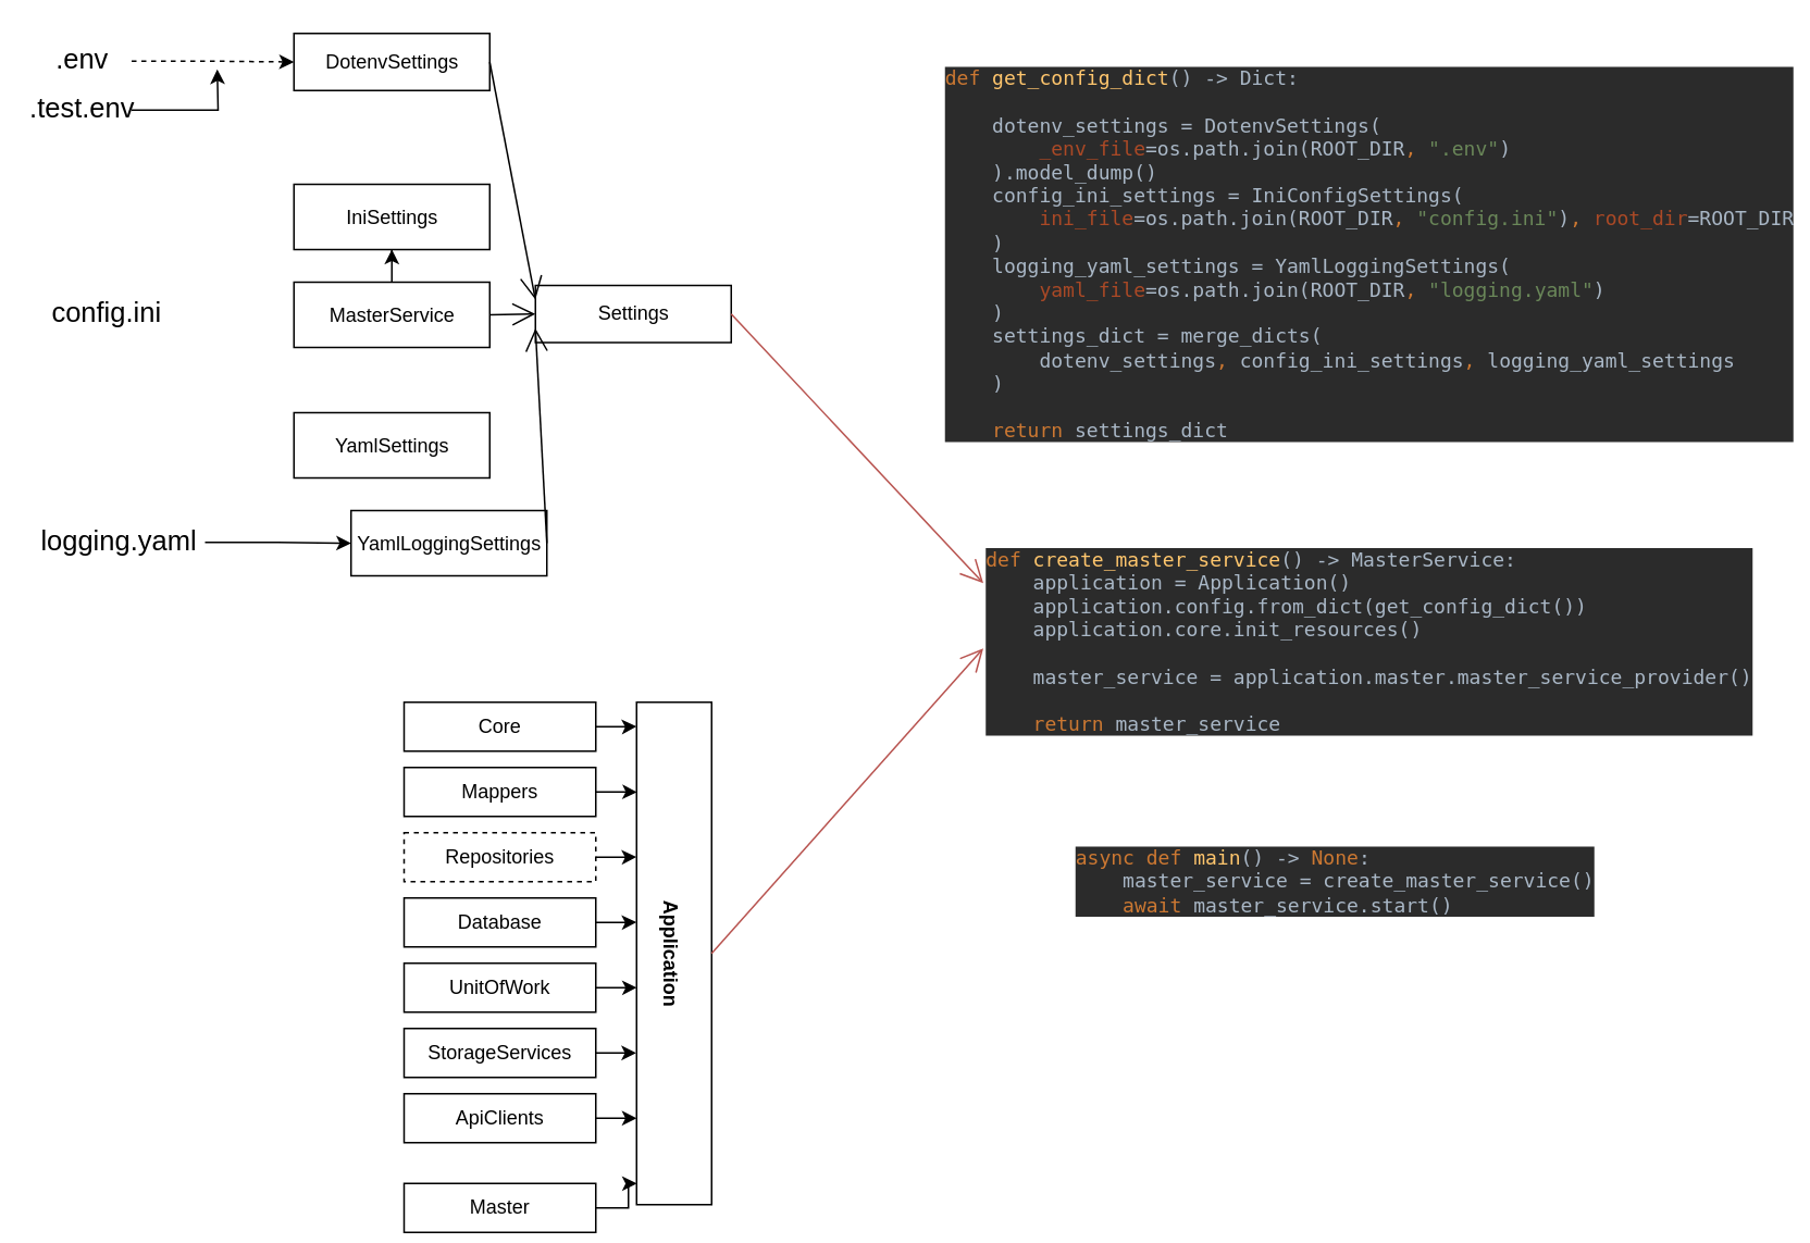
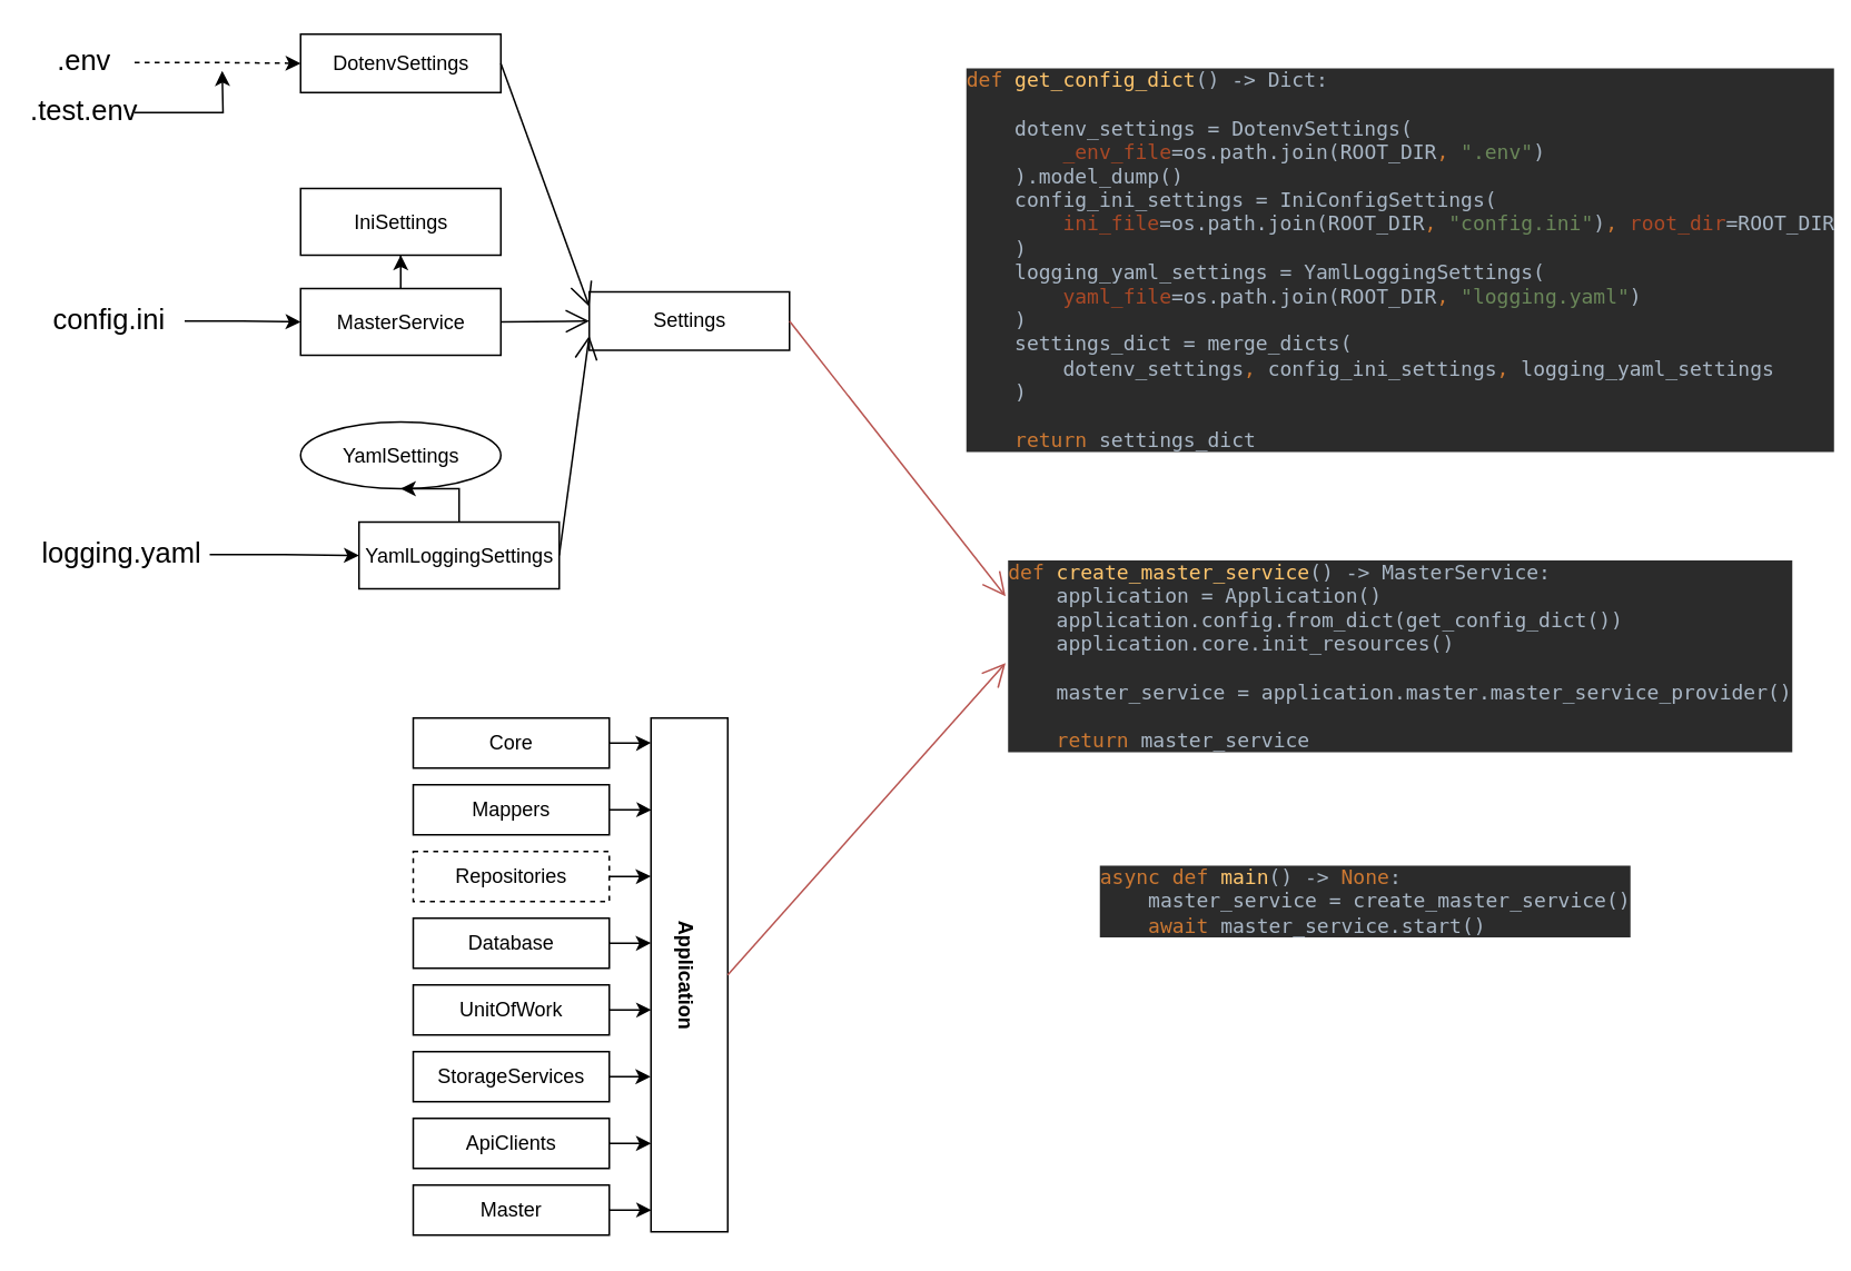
  <mxCell id="0" />
  <mxCell id="1" parent="0" />
  <mxCell id="2" style="edgeStyle=orthogonalEdgeStyle;rounded=0;orthogonalLoop=1;jettySize=auto;html=1;entryX=0;entryY=0.5;entryDx=0;entryDy=0;dashed=1;" edge="1" parent="1" source="3" target="10"><mxGeometry relative="1" as="geometry" /></mxCell>
  <mxCell id="3" value="&lt;font style=&quot;font-size: 17px;&quot;&gt;.env&lt;/font&gt;" style="text;html=1;strokeColor=none;fillColor=none;align=center;verticalAlign=middle;whiteSpace=wrap;rounded=0;" vertex="1" parent="1"><mxGeometry x="20" y="22" width="60" height="30" as="geometry" /></mxCell>
+ <mxCell id="4" style="edgeStyle=orthogonalEdgeStyle;rounded=0;orthogonalLoop=1;jettySize=auto;html=1;entryX=0;entryY=0.5;entryDx=0;entryDy=0;" edge="1" parent="1" source="5" target="13"><mxGeometry relative="1" as="geometry" /></mxCell>
  <mxCell id="5" value="&lt;span style=&quot;font-size: 17px;&quot;&gt;config.ini&lt;/span&gt;" style="text;html=1;strokeColor=none;fillColor=none;align=center;verticalAlign=middle;whiteSpace=wrap;rounded=0;" vertex="1" parent="1"><mxGeometry x="20" y="177" width="90" height="30" as="geometry" /></mxCell>
  <mxCell id="6" style="edgeStyle=orthogonalEdgeStyle;rounded=0;orthogonalLoop=1;jettySize=auto;html=1;" edge="1" parent="1" source="7" target="16"><mxGeometry relative="1" as="geometry" /></mxCell>
  <mxCell id="7" value="&lt;span style=&quot;font-size: 17px;&quot;&gt;logging.yaml&lt;/span&gt;" style="text;html=1;strokeColor=none;fillColor=none;align=center;verticalAlign=middle;whiteSpace=wrap;rounded=0;" vertex="1" parent="1"><mxGeometry x="20" y="317" width="105" height="30" as="geometry" /></mxCell>
  <mxCell id="8" style="edgeStyle=orthogonalEdgeStyle;rounded=0;orthogonalLoop=1;jettySize=auto;html=1;" edge="1" parent="1" source="9"><mxGeometry relative="1" as="geometry"><mxPoint x="132.5" y="42" as="targetPoint" /></mxGeometry></mxCell>
  <mxCell id="9" value="&lt;font style=&quot;font-size: 17px;&quot;&gt;.test.env&lt;/font&gt;" style="text;html=1;strokeColor=none;fillColor=none;align=center;verticalAlign=middle;whiteSpace=wrap;rounded=0;" vertex="1" parent="1"><mxGeometry x="20" y="52" width="60" height="30" as="geometry" /></mxCell>
  <mxCell id="10" value="DotenvSettings" style="rounded=0;whiteSpace=wrap;html=1;" vertex="1" parent="1"><mxGeometry x="179.5" width="120" height="35" as="geometry" y="20" /></mxCell>
  <mxCell id="11" value="IniSettings" style="rounded=0;whiteSpace=wrap;html=1;" vertex="1" parent="1"><mxGeometry x="179.5" y="112.5" width="120" height="40" as="geometry" /></mxCell>
  <mxCell id="12" style="edgeStyle=orthogonalEdgeStyle;rounded=0;orthogonalLoop=1;jettySize=auto;html=1;entryX=0.5;entryY=1;entryDx=0;entryDy=0;" edge="1" parent="1" source="13" target="11"><mxGeometry relative="1" as="geometry" /></mxCell>
  <mxCell id="13" value="MasterService" style="rounded=0;whiteSpace=wrap;html=1;" vertex="1" parent="1"><mxGeometry x="179.5" y="172.5" width="120" height="40" as="geometry" /></mxCell>
- <mxCell id="14" value="YamlSettings" style="rounded=0;whiteSpace=wrap;html=1;" vertex="1" parent="1"><mxGeometry x="179.5" y="252.5" width="120" height="40" as="geometry" /></mxCell>
+ <mxCell id="14" value="YamlSettings" style="ellipse;whiteSpace=wrap;html=1;" vertex="1" parent="1"><mxGeometry x="179.5" y="252.5" width="120" height="40" as="geometry" /></mxCell>
+ <mxCell id="15" style="edgeStyle=orthogonalEdgeStyle;rounded=0;orthogonalLoop=1;jettySize=auto;html=1;entryX=0.5;entryY=1;entryDx=0;entryDy=0;" edge="1" parent="1" source="16" target="14"><mxGeometry relative="1" as="geometry" /></mxCell>
  <mxCell id="16" value="YamlLoggingSettings" style="rounded=0;whiteSpace=wrap;html=1;" vertex="1" parent="1"><mxGeometry x="214.5" y="312.5" width="120" height="40" as="geometry" /></mxCell>
- <mxCell id="17" value="Settings" style="rounded=0;whiteSpace=wrap;html=1;" vertex="1" parent="1"><mxGeometry x="327.5" y="174.5" width="120" height="35" as="geometry" /></mxCell>
+ <mxCell id="17" value="Settings" style="rounded=0;whiteSpace=wrap;html=1;" vertex="1" parent="1"><mxGeometry x="352.5" y="174.5" width="120" height="35" as="geometry" /></mxCell>
  <mxCell id="18" value="" style="endArrow=open;endFill=1;endSize=12;html=1;rounded=0;exitX=1;exitY=0.5;exitDx=0;exitDy=0;entryX=0;entryY=0.25;entryDx=0;entryDy=0;" edge="1" parent="1" source="10" target="17"><mxGeometry width="160" relative="1" as="geometry"><mxPoint x="412.5" y="212" as="sourcePoint" /><mxPoint x="572.5" y="212" as="targetPoint" /></mxGeometry></mxCell>
  <mxCell id="19" value="" style="endArrow=open;endFill=1;endSize=12;html=1;rounded=0;exitX=1;exitY=0.5;exitDx=0;exitDy=0;entryX=0;entryY=0.5;entryDx=0;entryDy=0;" edge="1" parent="1" source="13" target="17"><mxGeometry width="160" relative="1" as="geometry"><mxPoint x="312.5" y="212" as="sourcePoint" /><mxPoint x="472.5" y="212" as="targetPoint" /></mxGeometry></mxCell>
  <mxCell id="20" value="" style="endArrow=open;endFill=1;endSize=12;html=1;rounded=0;exitX=1;exitY=0.5;exitDx=0;exitDy=0;entryX=0;entryY=0.75;entryDx=0;entryDy=0;" edge="1" parent="1" source="16" target="17"><mxGeometry width="160" relative="1" as="geometry"><mxPoint x="332.5" y="332" as="sourcePoint" /><mxPoint x="532.5" y="142" as="targetPoint" /></mxGeometry></mxCell>
  <mxCell id="21" value="&lt;p style=&quot;margin:0px;margin-top:4px;text-align:center;&quot;&gt;&lt;br&gt;&lt;b&gt;Application&lt;/b&gt;&lt;/p&gt;" style="verticalAlign=top;align=left;overflow=fill;fontSize=12;fontFamily=Helvetica;html=1;whiteSpace=wrap;rotation=90;" vertex="1" parent="1"><mxGeometry x="258.5" y="561" width="308" height="46" as="geometry" /></mxCell>
  <mxCell id="22" value="Core" style="html=1;whiteSpace=wrap;" vertex="1" parent="1"><mxGeometry x="247" y="430" width="117.5" height="30" as="geometry" /></mxCell>
  <mxCell id="23" value="Mappers" style="html=1;whiteSpace=wrap;" vertex="1" parent="1"><mxGeometry x="247" y="470" width="117.5" height="30" as="geometry" /></mxCell>
  <mxCell id="24" value="Repositories" style="html=1;whiteSpace=wrap;dashed=1;" vertex="1" parent="1"><mxGeometry x="247" y="510" width="117.5" height="30" as="geometry" /></mxCell>
  <mxCell id="25" value="Database" style="html=1;whiteSpace=wrap;" vertex="1" parent="1"><mxGeometry x="247" y="550" width="117.5" height="30" as="geometry" /></mxCell>
  <mxCell id="26" value="UnitOfWork" style="html=1;whiteSpace=wrap;" vertex="1" parent="1"><mxGeometry x="247" y="590" width="117.5" height="30" as="geometry" /></mxCell>
  <mxCell id="27" value="StorageServices" style="html=1;whiteSpace=wrap;" vertex="1" parent="1"><mxGeometry x="247" y="630" width="117.5" height="30" as="geometry" /></mxCell>
  <mxCell id="28" value="ApiClients" style="html=1;whiteSpace=wrap;" vertex="1" parent="1"><mxGeometry x="247" y="670" width="117.5" height="30" as="geometry" /></mxCell>
- <mxCell id="29" value="Master" style="html=1;whiteSpace=wrap;" vertex="1" parent="1"><mxGeometry x="247" y="725" width="117.5" height="30" as="geometry" /></mxCell>
+ <mxCell id="29" value="Master" style="html=1;whiteSpace=wrap;" vertex="1" parent="1"><mxGeometry x="247" y="710" width="117.5" height="30" as="geometry" /></mxCell>
  <mxCell id="30" style="edgeStyle=orthogonalEdgeStyle;rounded=0;orthogonalLoop=1;jettySize=auto;html=1;entryX=0.048;entryY=1.001;entryDx=0;entryDy=0;entryPerimeter=0;" edge="1" parent="1" source="22" target="21"><mxGeometry relative="1" as="geometry" /></mxCell>
  <mxCell id="31" style="edgeStyle=orthogonalEdgeStyle;rounded=0;orthogonalLoop=1;jettySize=auto;html=1;entryX=0.179;entryY=0.993;entryDx=0;entryDy=0;entryPerimeter=0;" edge="1" parent="1" source="23" target="21"><mxGeometry relative="1" as="geometry" /></mxCell>
  <mxCell id="32" style="edgeStyle=orthogonalEdgeStyle;rounded=0;orthogonalLoop=1;jettySize=auto;html=1;entryX=0.308;entryY=1.002;entryDx=0;entryDy=0;entryPerimeter=0;" edge="1" parent="1" source="24" target="21"><mxGeometry relative="1" as="geometry" /></mxCell>
  <mxCell id="33" style="edgeStyle=orthogonalEdgeStyle;rounded=0;orthogonalLoop=1;jettySize=auto;html=1;entryX=0.438;entryY=1.001;entryDx=0;entryDy=0;entryPerimeter=0;" edge="1" parent="1" source="25" target="21"><mxGeometry relative="1" as="geometry" /></mxCell>
  <mxCell id="34" style="edgeStyle=orthogonalEdgeStyle;rounded=0;orthogonalLoop=1;jettySize=auto;html=1;entryX=0.568;entryY=0.996;entryDx=0;entryDy=0;entryPerimeter=0;" edge="1" parent="1" source="26" target="21"><mxGeometry relative="1" as="geometry" /></mxCell>
  <mxCell id="35" style="edgeStyle=orthogonalEdgeStyle;rounded=0;orthogonalLoop=1;jettySize=auto;html=1;entryX=0.698;entryY=1.006;entryDx=0;entryDy=0;entryPerimeter=0;" edge="1" parent="1" source="27" target="21"><mxGeometry relative="1" as="geometry" /></mxCell>
  <mxCell id="36" style="edgeStyle=orthogonalEdgeStyle;rounded=0;orthogonalLoop=1;jettySize=auto;html=1;entryX=0.828;entryY=0.999;entryDx=0;entryDy=0;entryPerimeter=0;" edge="1" parent="1" source="28" target="21"><mxGeometry relative="1" as="geometry" /></mxCell>
  <mxCell id="37" style="edgeStyle=orthogonalEdgeStyle;rounded=0;orthogonalLoop=1;jettySize=auto;html=1;entryX=0.958;entryY=0.996;entryDx=0;entryDy=0;entryPerimeter=0;" edge="1" parent="1" source="29" target="21"><mxGeometry relative="1" as="geometry" /></mxCell>
  <mxCell id="38" value="&lt;pre style=&quot;background-color:#2b2b2b;color:#a9b7c6;font-family:'JetBrains Mono',monospace;font-size:9,8pt;&quot;&gt;&lt;span style=&quot;color:#cc7832;&quot;&gt;def &lt;/span&gt;&lt;span style=&quot;color:#ffc66d;&quot;&gt;create_master_service&lt;/span&gt;() -&amp;gt; MasterService:&lt;br&gt;    application = Application()&lt;br&gt;    application.config.from_dict(get_config_dict())&lt;br&gt;    application.core.init_resources()&lt;br&gt;&lt;br&gt;    master_service = application.master.master_service_provider()&lt;br&gt;&lt;br&gt;    &lt;span style=&quot;color:#cc7832;&quot;&gt;return &lt;/span&gt;master_service&lt;/pre&gt;" style="text;whiteSpace=wrap;html=1;" vertex="1" parent="1"><mxGeometry x="602" y="317" width="460" height="160" as="geometry" /></mxCell>
  <mxCell id="39" value="&lt;pre style=&quot;background-color:#2b2b2b;color:#a9b7c6;font-family:'JetBrains Mono',monospace;font-size:9,8pt;&quot;&gt;&lt;span style=&quot;color:#cc7832;&quot;&gt;def &lt;/span&gt;&lt;span style=&quot;color:#ffc66d;&quot;&gt;get_config_dict&lt;/span&gt;() -&amp;gt; Dict:&lt;br&gt;&lt;br&gt;    dotenv_settings = DotenvSettings(&lt;br&gt;        &lt;span style=&quot;color:#aa4926;&quot;&gt;_env_file&lt;/span&gt;=os.path.join(ROOT_DIR&lt;span style=&quot;color:#cc7832;&quot;&gt;, &lt;/span&gt;&lt;span style=&quot;color:#6a8759;&quot;&gt;&quot;.env&quot;&lt;/span&gt;)&lt;br&gt;    ).model_dump()&lt;br&gt;    config_ini_settings = IniConfigSettings(&lt;br&gt;        &lt;span style=&quot;color:#aa4926;&quot;&gt;ini_file&lt;/span&gt;=os.path.join(ROOT_DIR&lt;span style=&quot;color:#cc7832;&quot;&gt;, &lt;/span&gt;&lt;span style=&quot;color:#6a8759;&quot;&gt;&quot;config.ini&quot;&lt;/span&gt;)&lt;span style=&quot;color:#cc7832;&quot;&gt;, &lt;/span&gt;&lt;span style=&quot;color:#aa4926;&quot;&gt;root_dir&lt;/span&gt;=ROOT_DIR&lt;br&gt;    )&lt;br&gt;    logging_yaml_settings = YamlLoggingSettings(&lt;br&gt;        &lt;span style=&quot;color:#aa4926;&quot;&gt;yaml_file&lt;/span&gt;=os.path.join(ROOT_DIR&lt;span style=&quot;color:#cc7832;&quot;&gt;, &lt;/span&gt;&lt;span style=&quot;color:#6a8759;&quot;&gt;&quot;logging.yaml&quot;&lt;/span&gt;)&lt;br&gt;    )&lt;br&gt;    settings_dict = merge_dicts(&lt;br&gt;        dotenv_settings&lt;span style=&quot;color:#cc7832;&quot;&gt;, &lt;/span&gt;config_ini_settings&lt;span style=&quot;color:#cc7832;&quot;&gt;, &lt;/span&gt;logging_yaml_settings&lt;br&gt;    )&lt;br&gt;&lt;br&gt;    &lt;span style=&quot;color:#cc7832;&quot;&gt;return &lt;/span&gt;settings_dict&lt;/pre&gt;" style="text;whiteSpace=wrap;html=1;" vertex="1" parent="1"><mxGeometry x="577" y="22" width="510" height="280" as="geometry" /></mxCell>
  <mxCell id="40" value="&lt;pre style=&quot;background-color:#2b2b2b;color:#a9b7c6;font-family:'JetBrains Mono',monospace;font-size:9,8pt;&quot;&gt;&lt;span style=&quot;color:#cc7832;&quot;&gt;async def &lt;/span&gt;&lt;span style=&quot;color:#ffc66d;&quot;&gt;main&lt;/span&gt;() -&amp;gt; &lt;span style=&quot;color:#cc7832;&quot;&gt;None&lt;/span&gt;:&lt;br&gt;    master_service = create_master_service()&lt;br&gt;    &lt;span style=&quot;color:#cc7832;&quot;&gt;await &lt;/span&gt;master_service.start()&lt;/pre&gt;" style="text;whiteSpace=wrap;html=1;" vertex="1" parent="1"><mxGeometry x="657" y="500" width="320" height="90" as="geometry" /></mxCell>
  <mxCell id="41" value="" style="endArrow=open;endFill=1;endSize=12;html=1;rounded=0;exitX=1;exitY=0.5;exitDx=0;exitDy=0;entryX=0;entryY=0.25;entryDx=0;entryDy=0;fillColor=#f8cecc;strokeColor=#b85450;" edge="1" parent="1" source="17" target="38"><mxGeometry width="160" relative="1" as="geometry"><mxPoint x="417" y="400" as="sourcePoint" /><mxPoint x="577" y="400" as="targetPoint" /></mxGeometry></mxCell>
  <mxCell id="42" value="" style="endArrow=open;endFill=1;endSize=12;html=1;rounded=0;exitX=0.5;exitY=0;exitDx=0;exitDy=0;entryX=0;entryY=0.5;entryDx=0;entryDy=0;fillColor=#f8cecc;strokeColor=#b85450;" edge="1" parent="1" source="21" target="38"><mxGeometry width="160" relative="1" as="geometry"><mxPoint x="517" y="390" as="sourcePoint" /><mxPoint x="677" y="390" as="targetPoint" /></mxGeometry></mxCell>
